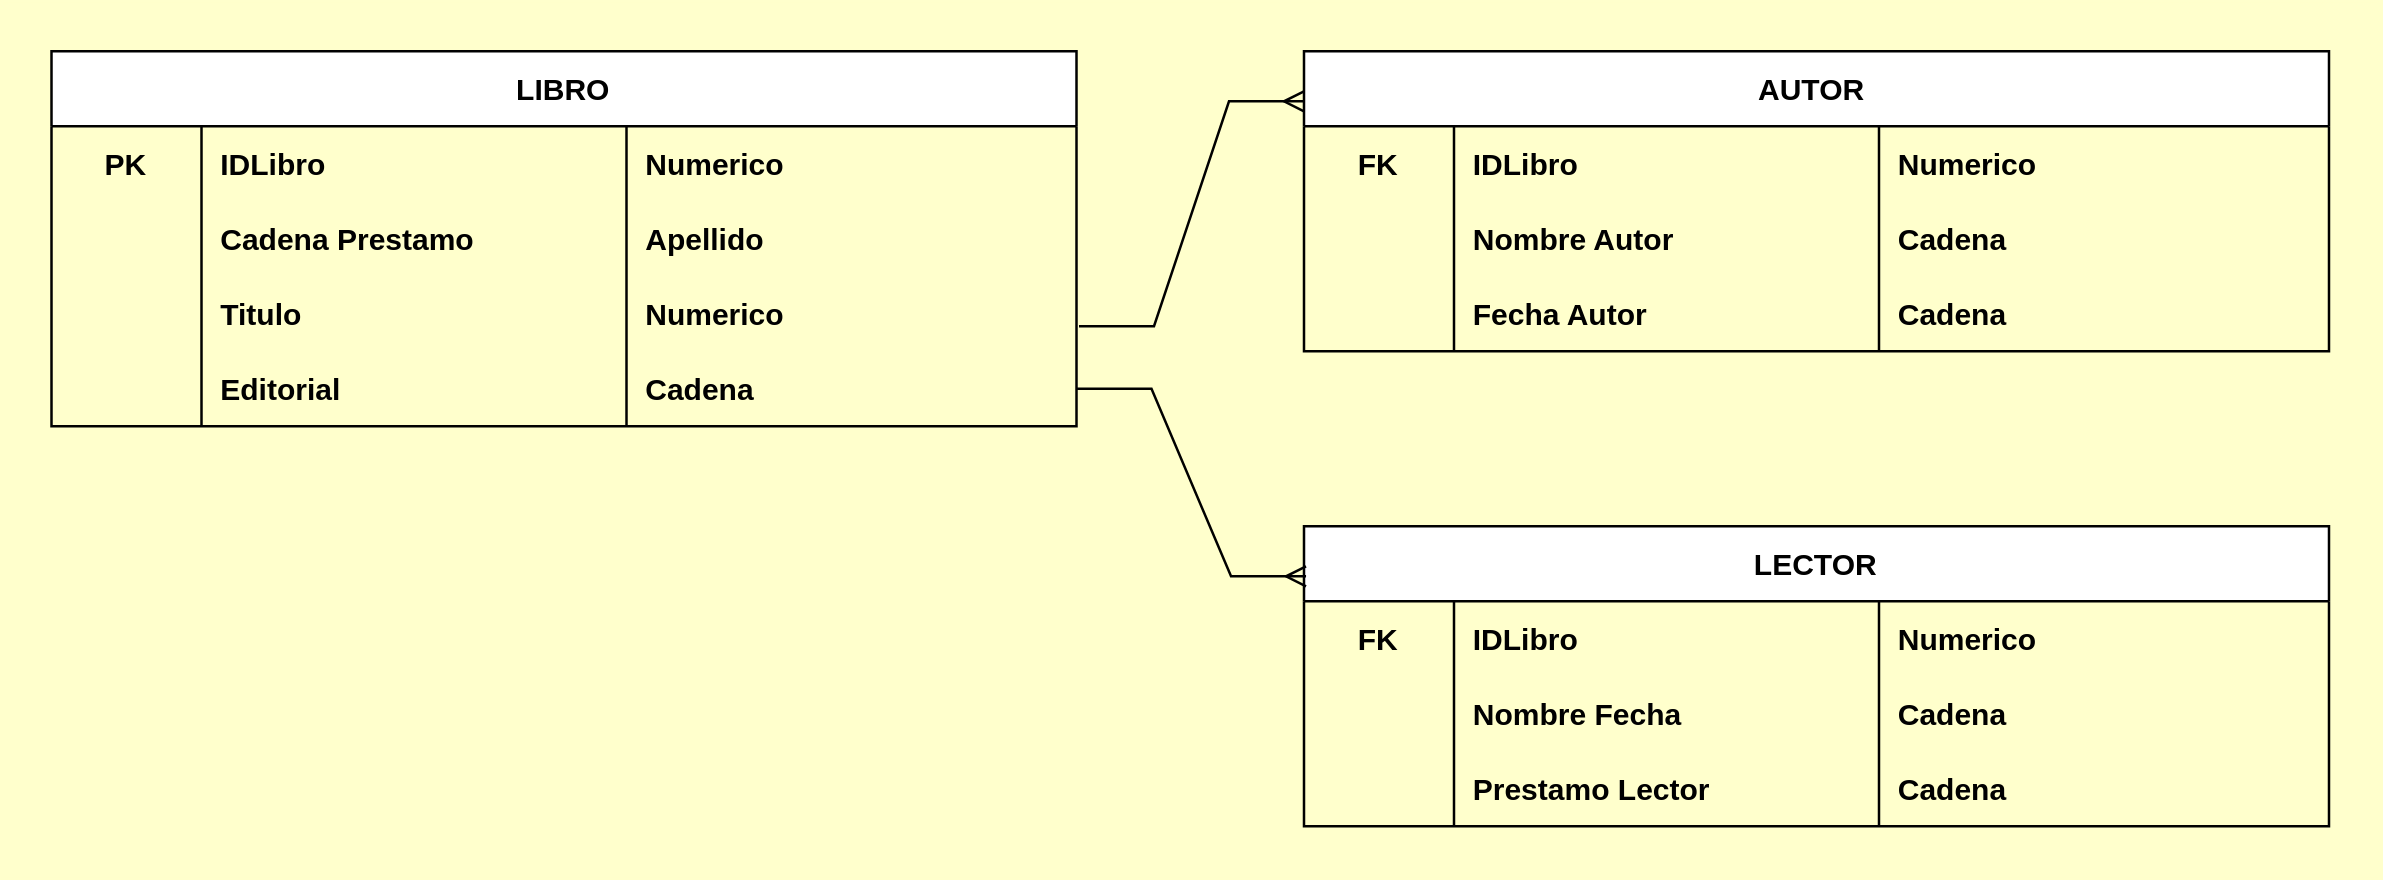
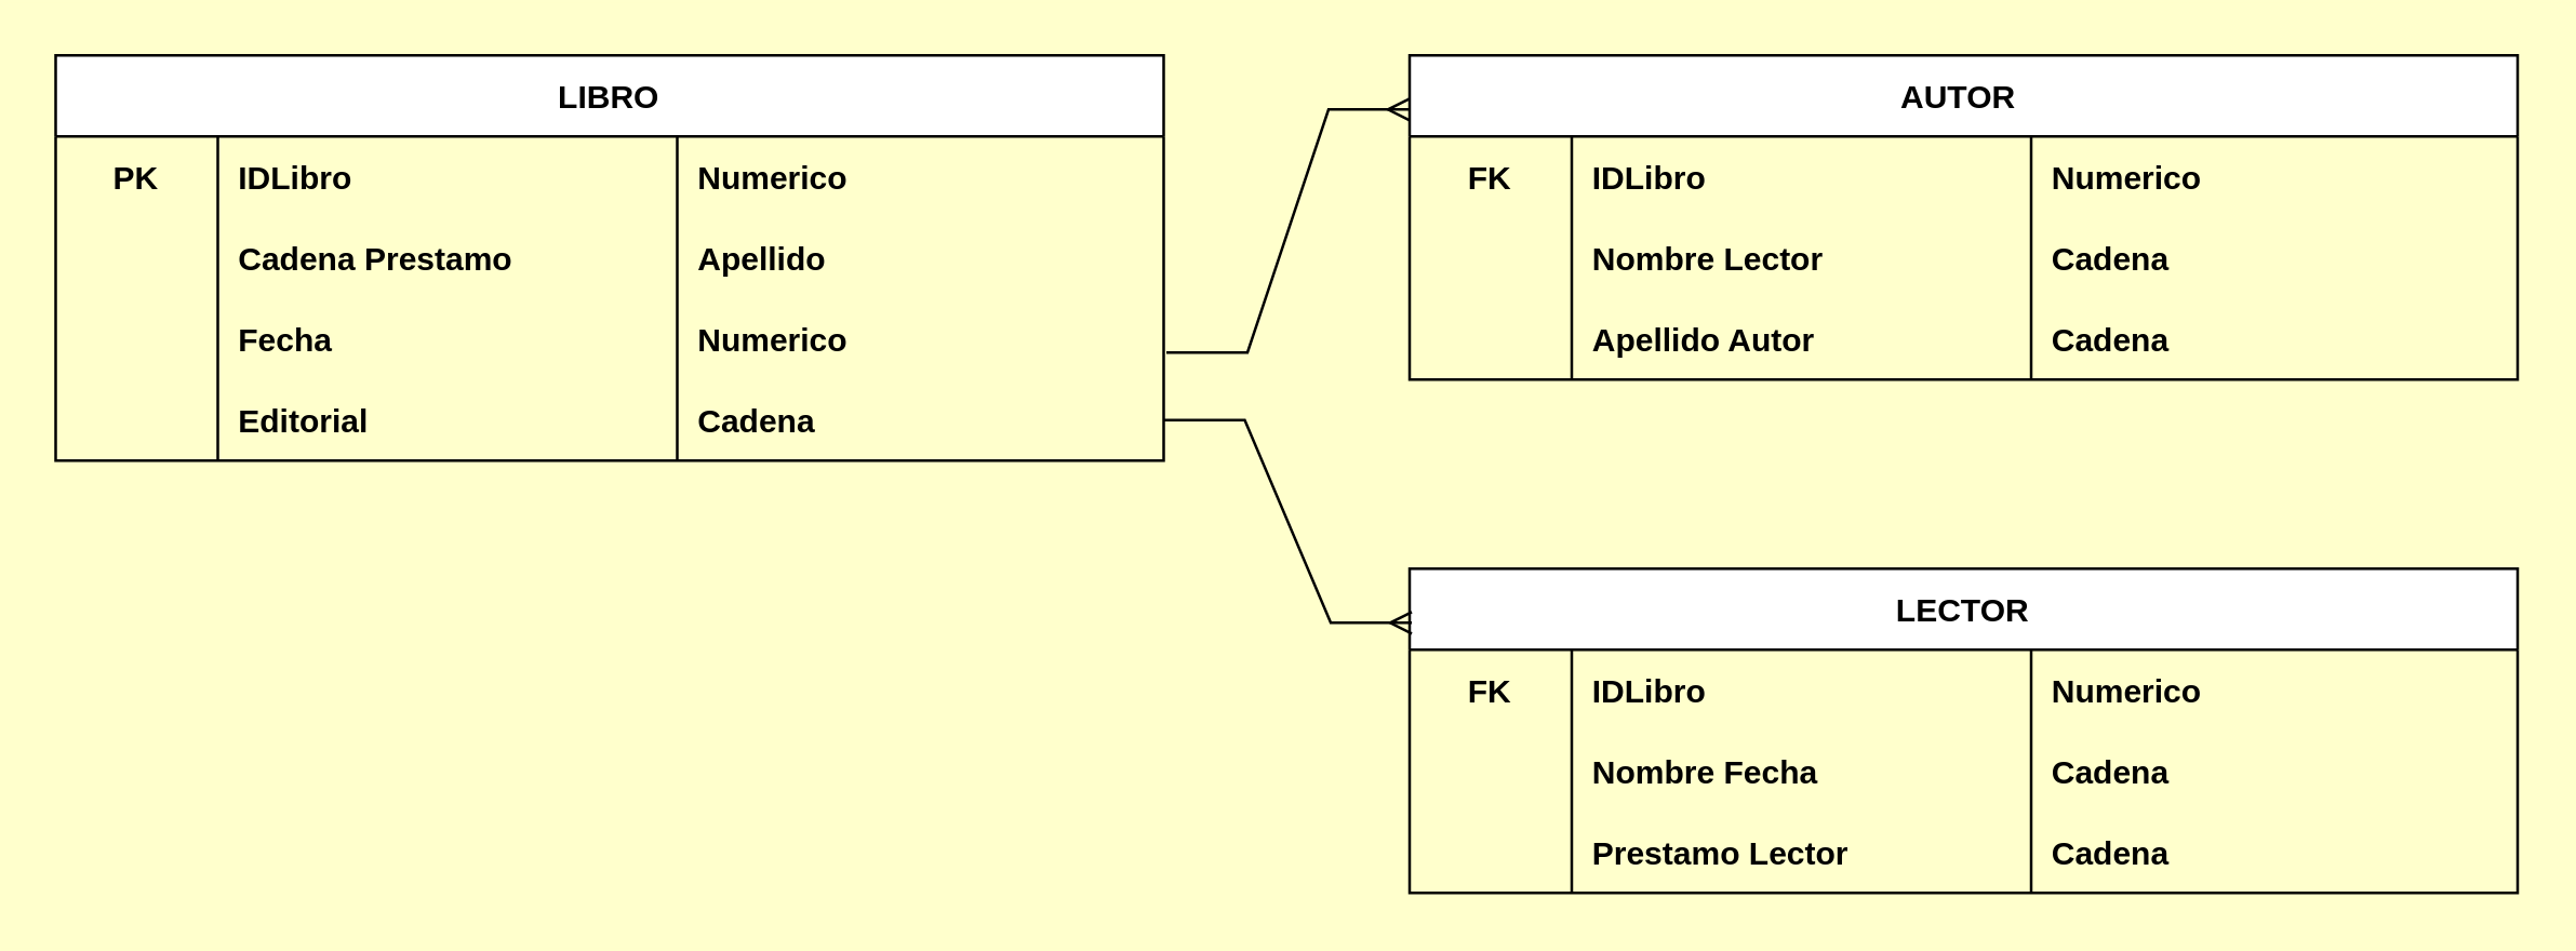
  <mxCell id="0" />
  <mxCell id="1" parent="0" />
  <mxCell id="2" value="LIBRO" style="shape=table;startSize=30;container=1;collapsible=1;childLayout=tableLayout;fixedRows=1;rowLines=0;fontStyle=1;align=center;resizeLast=1;" parent="1" vertex="1"><mxGeometry x="20" y="20" width="410" height="150" as="geometry" /></mxCell>
  <mxCell id="3" value="" style="shape=tableRow;horizontal=0;startSize=0;swimlaneHead=0;swimlaneBody=0;fillColor=none;collapsible=0;dropTarget=0;points=[[0,0.5],[1,0.5]];portConstraint=eastwest;top=0;left=0;right=0;bottom=0;" parent="2" vertex="1"><mxGeometry y="30" width="410" height="30" as="geometry" /></mxCell>
  <mxCell id="4" value="PK" style="shape=partialRectangle;connectable=0;fillColor=none;top=0;left=0;bottom=0;right=0;fontStyle=1;overflow=hidden;" parent="3" vertex="1"><mxGeometry width="60" height="30" as="geometry"><mxRectangle width="60" height="30" as="alternateBounds" /></mxGeometry></mxCell>
  <mxCell id="5" value="IDLibro" style="shape=partialRectangle;connectable=0;fillColor=none;top=0;left=0;bottom=0;right=0;align=left;spacingLeft=6;fontStyle=1;overflow=hidden;strokeColor=none;" parent="3" vertex="1"><mxGeometry x="60" width="170" height="30" as="geometry"><mxRectangle width="170" height="30" as="alternateBounds" /></mxGeometry></mxCell>
  <mxCell id="6" value="Numerico" style="shape=partialRectangle;connectable=0;fillColor=none;top=0;left=0;bottom=0;right=0;align=left;spacingLeft=6;fontStyle=1;overflow=hidden;" parent="3" vertex="1"><mxGeometry x="230" width="180" height="30" as="geometry"><mxRectangle width="180" height="30" as="alternateBounds" /></mxGeometry></mxCell>
  <mxCell id="7" style="shape=tableRow;horizontal=0;startSize=0;swimlaneHead=0;swimlaneBody=0;fillColor=none;collapsible=0;dropTarget=0;points=[[0,0.5],[1,0.5]];portConstraint=eastwest;top=0;left=0;right=0;bottom=0;" parent="2" vertex="1"><mxGeometry y="60" width="410" height="30" as="geometry" /></mxCell>
  <mxCell id="8" style="shape=partialRectangle;connectable=0;fillColor=none;top=0;left=0;bottom=0;right=0;fontStyle=1;overflow=hidden;" parent="7" vertex="1"><mxGeometry width="60" height="30" as="geometry"><mxRectangle width="60" height="30" as="alternateBounds" /></mxGeometry></mxCell>
  <mxCell id="9" value="Cadena Prestamo" style="shape=partialRectangle;connectable=0;fillColor=none;top=0;left=0;bottom=0;right=0;align=left;spacingLeft=6;fontStyle=1;overflow=hidden;" parent="7" vertex="1"><mxGeometry x="60" width="170" height="30" as="geometry"><mxRectangle width="170" height="30" as="alternateBounds" /></mxGeometry></mxCell>
  <mxCell id="10" value="Apellido" style="shape=partialRectangle;connectable=0;fillColor=none;top=0;left=0;bottom=0;right=0;align=left;spacingLeft=6;fontStyle=1;overflow=hidden;" parent="7" vertex="1"><mxGeometry x="230" width="180" height="30" as="geometry"><mxRectangle width="180" height="30" as="alternateBounds" /></mxGeometry></mxCell>
  <mxCell id="11" style="shape=tableRow;horizontal=0;startSize=0;swimlaneHead=0;swimlaneBody=0;fillColor=none;collapsible=0;dropTarget=0;points=[[0,0.5],[1,0.5]];portConstraint=eastwest;top=0;left=0;right=0;bottom=0;" parent="2" vertex="1"><mxGeometry y="90" width="410" height="30" as="geometry" /></mxCell>
  <mxCell id="12" style="shape=partialRectangle;connectable=0;fillColor=none;top=0;left=0;bottom=0;right=0;fontStyle=1;overflow=hidden;" parent="11" vertex="1"><mxGeometry width="60" height="30" as="geometry"><mxRectangle width="60" height="30" as="alternateBounds" /></mxGeometry></mxCell>
- <mxCell id="13" value="Titulo" style="shape=partialRectangle;connectable=0;fillColor=none;top=0;left=0;bottom=0;right=0;align=left;spacingLeft=6;fontStyle=1;overflow=hidden;strokeColor=none;" parent="11" vertex="1"><mxGeometry x="60" width="170" height="30" as="geometry"><mxRectangle width="170" height="30" as="alternateBounds" /></mxGeometry></mxCell>
+ <mxCell id="13" value="Fecha" style="shape=partialRectangle;connectable=0;fillColor=none;top=0;left=0;bottom=0;right=0;align=left;spacingLeft=6;fontStyle=1;overflow=hidden;strokeColor=none;" parent="11" vertex="1"><mxGeometry x="60" width="170" height="30" as="geometry"><mxRectangle width="170" height="30" as="alternateBounds" /></mxGeometry></mxCell>
  <mxCell id="14" value="Numerico" style="shape=partialRectangle;connectable=0;fillColor=none;top=0;left=0;bottom=0;right=0;align=left;spacingLeft=6;fontStyle=1;overflow=hidden;" parent="11" vertex="1"><mxGeometry x="230" width="180" height="30" as="geometry"><mxRectangle width="180" height="30" as="alternateBounds" /></mxGeometry></mxCell>
  <mxCell id="15" style="shape=tableRow;horizontal=0;startSize=0;swimlaneHead=0;swimlaneBody=0;fillColor=none;collapsible=0;dropTarget=0;points=[[0,0.5],[1,0.5]];portConstraint=eastwest;top=0;left=0;right=0;bottom=0;" parent="2" vertex="1"><mxGeometry y="120" width="410" height="30" as="geometry" /></mxCell>
  <mxCell id="16" value="" style="shape=partialRectangle;connectable=0;fillColor=none;top=0;left=0;bottom=0;right=0;fontStyle=1;overflow=hidden;" parent="15" vertex="1"><mxGeometry width="60" height="30" as="geometry"><mxRectangle width="60" height="30" as="alternateBounds" /></mxGeometry></mxCell>
  <mxCell id="17" value="Editorial" style="shape=partialRectangle;connectable=0;fillColor=none;top=0;left=0;bottom=0;right=0;align=left;spacingLeft=6;fontStyle=1;overflow=hidden;" parent="15" vertex="1"><mxGeometry x="60" width="170" height="30" as="geometry"><mxRectangle width="170" height="30" as="alternateBounds" /></mxGeometry></mxCell>
  <mxCell id="18" value="Cadena" style="shape=partialRectangle;connectable=0;fillColor=none;top=0;left=0;bottom=0;right=0;align=left;spacingLeft=6;fontStyle=1;overflow=hidden;" parent="15" vertex="1"><mxGeometry x="230" width="180" height="30" as="geometry"><mxRectangle width="180" height="30" as="alternateBounds" /></mxGeometry></mxCell>
  <mxCell id="19" value="AUTOR " style="shape=table;startSize=30;container=1;collapsible=1;childLayout=tableLayout;fixedRows=1;rowLines=0;fontStyle=1;align=center;resizeLast=1;" parent="1" vertex="1"><mxGeometry x="521" y="20" width="410" height="120" as="geometry" /></mxCell>
  <mxCell id="20" value="" style="shape=tableRow;horizontal=0;startSize=0;swimlaneHead=0;swimlaneBody=0;fillColor=none;collapsible=0;dropTarget=0;points=[[0,0.5],[1,0.5]];portConstraint=eastwest;top=0;left=0;right=0;bottom=0;" parent="19" vertex="1"><mxGeometry y="30" width="410" height="30" as="geometry" /></mxCell>
  <mxCell id="21" value="FK" style="shape=partialRectangle;connectable=0;fillColor=none;top=0;left=0;bottom=0;right=0;fontStyle=1;overflow=hidden;" parent="20" vertex="1"><mxGeometry width="60" height="30" as="geometry"><mxRectangle width="60" height="30" as="alternateBounds" /></mxGeometry></mxCell>
  <mxCell id="22" value="IDLibro" style="shape=partialRectangle;connectable=0;fillColor=none;top=0;left=0;bottom=0;right=0;align=left;spacingLeft=6;fontStyle=1;overflow=hidden;strokeColor=none;" parent="20" vertex="1"><mxGeometry x="60" width="170" height="30" as="geometry"><mxRectangle width="170" height="30" as="alternateBounds" /></mxGeometry></mxCell>
  <mxCell id="23" value="Numerico" style="shape=partialRectangle;connectable=0;fillColor=none;top=0;left=0;bottom=0;right=0;align=left;spacingLeft=6;fontStyle=1;overflow=hidden;" parent="20" vertex="1"><mxGeometry x="230" width="180" height="30" as="geometry"><mxRectangle width="180" height="30" as="alternateBounds" /></mxGeometry></mxCell>
  <mxCell id="24" style="shape=tableRow;horizontal=0;startSize=0;swimlaneHead=0;swimlaneBody=0;fillColor=none;collapsible=0;dropTarget=0;points=[[0,0.5],[1,0.5]];portConstraint=eastwest;top=0;left=0;right=0;bottom=0;" parent="19" vertex="1"><mxGeometry y="60" width="410" height="30" as="geometry" /></mxCell>
  <mxCell id="25" style="shape=partialRectangle;connectable=0;fillColor=none;top=0;left=0;bottom=0;right=0;fontStyle=1;overflow=hidden;" parent="24" vertex="1"><mxGeometry width="60" height="30" as="geometry"><mxRectangle width="60" height="30" as="alternateBounds" /></mxGeometry></mxCell>
- <mxCell id="26" value="Nombre Autor" style="shape=partialRectangle;connectable=0;fillColor=none;top=0;left=0;bottom=0;right=0;align=left;spacingLeft=6;fontStyle=1;overflow=hidden;" parent="24" vertex="1"><mxGeometry x="60" width="170" height="30" as="geometry"><mxRectangle width="170" height="30" as="alternateBounds" /></mxGeometry></mxCell>
+ <mxCell id="26" value="Nombre Lector" style="shape=partialRectangle;connectable=0;fillColor=none;top=0;left=0;bottom=0;right=0;align=left;spacingLeft=6;fontStyle=1;overflow=hidden;" parent="24" vertex="1"><mxGeometry x="60" width="170" height="30" as="geometry"><mxRectangle width="170" height="30" as="alternateBounds" /></mxGeometry></mxCell>
  <mxCell id="27" value="Cadena" style="shape=partialRectangle;connectable=0;fillColor=none;top=0;left=0;bottom=0;right=0;align=left;spacingLeft=6;fontStyle=1;overflow=hidden;" parent="24" vertex="1"><mxGeometry x="230" width="180" height="30" as="geometry"><mxRectangle width="180" height="30" as="alternateBounds" /></mxGeometry></mxCell>
  <mxCell id="28" style="shape=tableRow;horizontal=0;startSize=0;swimlaneHead=0;swimlaneBody=0;fillColor=none;collapsible=0;dropTarget=0;points=[[0,0.5],[1,0.5]];portConstraint=eastwest;top=0;left=0;right=0;bottom=0;" parent="19" vertex="1"><mxGeometry y="90" width="410" height="30" as="geometry" /></mxCell>
  <mxCell id="29" style="shape=partialRectangle;connectable=0;fillColor=none;top=0;left=0;bottom=0;right=0;fontStyle=1;overflow=hidden;" parent="28" vertex="1"><mxGeometry width="60" height="30" as="geometry"><mxRectangle width="60" height="30" as="alternateBounds" /></mxGeometry></mxCell>
- <mxCell id="30" value="Fecha Autor" style="shape=partialRectangle;connectable=0;fillColor=none;top=0;left=0;bottom=0;right=0;align=left;spacingLeft=6;fontStyle=1;overflow=hidden;strokeColor=none;" parent="28" vertex="1"><mxGeometry x="60" width="170" height="30" as="geometry"><mxRectangle width="170" height="30" as="alternateBounds" /></mxGeometry></mxCell>
+ <mxCell id="30" value="Apellido Autor" style="shape=partialRectangle;connectable=0;fillColor=none;top=0;left=0;bottom=0;right=0;align=left;spacingLeft=6;fontStyle=1;overflow=hidden;strokeColor=none;" parent="28" vertex="1"><mxGeometry x="60" width="170" height="30" as="geometry"><mxRectangle width="170" height="30" as="alternateBounds" /></mxGeometry></mxCell>
  <mxCell id="31" value="Cadena" style="shape=partialRectangle;connectable=0;fillColor=none;top=0;left=0;bottom=0;right=0;align=left;spacingLeft=6;fontStyle=1;overflow=hidden;" parent="28" vertex="1"><mxGeometry x="230" width="180" height="30" as="geometry"><mxRectangle width="180" height="30" as="alternateBounds" /></mxGeometry></mxCell>
  <mxCell id="32" value="LECTOR" style="shape=table;startSize=30;container=1;collapsible=1;childLayout=tableLayout;fixedRows=1;rowLines=0;fontStyle=1;align=center;resizeLast=1;" parent="1" vertex="1"><mxGeometry x="521" y="210" width="410" height="120" as="geometry" /></mxCell>
  <mxCell id="33" value="" style="shape=tableRow;horizontal=0;startSize=0;swimlaneHead=0;swimlaneBody=0;fillColor=none;collapsible=0;dropTarget=0;points=[[0,0.5],[1,0.5]];portConstraint=eastwest;top=0;left=0;right=0;bottom=0;" parent="32" vertex="1"><mxGeometry y="30" width="410" height="30" as="geometry" /></mxCell>
  <mxCell id="34" value="FK" style="shape=partialRectangle;connectable=0;fillColor=none;top=0;left=0;bottom=0;right=0;fontStyle=1;overflow=hidden;" parent="33" vertex="1"><mxGeometry width="60" height="30" as="geometry"><mxRectangle width="60" height="30" as="alternateBounds" /></mxGeometry></mxCell>
  <mxCell id="35" value="IDLibro" style="shape=partialRectangle;connectable=0;fillColor=none;top=0;left=0;bottom=0;right=0;align=left;spacingLeft=6;fontStyle=1;overflow=hidden;strokeColor=none;" parent="33" vertex="1"><mxGeometry x="60" width="170" height="30" as="geometry"><mxRectangle width="170" height="30" as="alternateBounds" /></mxGeometry></mxCell>
  <mxCell id="36" value="Numerico" style="shape=partialRectangle;connectable=0;fillColor=none;top=0;left=0;bottom=0;right=0;align=left;spacingLeft=6;fontStyle=1;overflow=hidden;" parent="33" vertex="1"><mxGeometry x="230" width="180" height="30" as="geometry"><mxRectangle width="180" height="30" as="alternateBounds" /></mxGeometry></mxCell>
  <mxCell id="37" style="shape=tableRow;horizontal=0;startSize=0;swimlaneHead=0;swimlaneBody=0;fillColor=none;collapsible=0;dropTarget=0;points=[[0,0.5],[1,0.5]];portConstraint=eastwest;top=0;left=0;right=0;bottom=0;" parent="32" vertex="1"><mxGeometry y="60" width="410" height="30" as="geometry" /></mxCell>
  <mxCell id="38" style="shape=partialRectangle;connectable=0;fillColor=none;top=0;left=0;bottom=0;right=0;fontStyle=1;overflow=hidden;" parent="37" vertex="1"><mxGeometry width="60" height="30" as="geometry"><mxRectangle width="60" height="30" as="alternateBounds" /></mxGeometry></mxCell>
  <mxCell id="39" value="Nombre Fecha" style="shape=partialRectangle;connectable=0;fillColor=none;top=0;left=0;bottom=0;right=0;align=left;spacingLeft=6;fontStyle=1;overflow=hidden;" parent="37" vertex="1"><mxGeometry x="60" width="170" height="30" as="geometry"><mxRectangle width="170" height="30" as="alternateBounds" /></mxGeometry></mxCell>
  <mxCell id="40" value="Cadena" style="shape=partialRectangle;connectable=0;fillColor=none;top=0;left=0;bottom=0;right=0;align=left;spacingLeft=6;fontStyle=1;overflow=hidden;" parent="37" vertex="1"><mxGeometry x="230" width="180" height="30" as="geometry"><mxRectangle width="180" height="30" as="alternateBounds" /></mxGeometry></mxCell>
  <mxCell id="41" style="shape=tableRow;horizontal=0;startSize=0;swimlaneHead=0;swimlaneBody=0;fillColor=none;collapsible=0;dropTarget=0;points=[[0,0.5],[1,0.5]];portConstraint=eastwest;top=0;left=0;right=0;bottom=0;" parent="32" vertex="1"><mxGeometry y="90" width="410" height="30" as="geometry" /></mxCell>
  <mxCell id="42" style="shape=partialRectangle;connectable=0;fillColor=none;top=0;left=0;bottom=0;right=0;fontStyle=1;overflow=hidden;" parent="41" vertex="1"><mxGeometry width="60" height="30" as="geometry"><mxRectangle width="60" height="30" as="alternateBounds" /></mxGeometry></mxCell>
  <mxCell id="43" value="Prestamo Lector" style="shape=partialRectangle;connectable=0;fillColor=none;top=0;left=0;bottom=0;right=0;align=left;spacingLeft=6;fontStyle=1;overflow=hidden;strokeColor=none;" parent="41" vertex="1"><mxGeometry x="60" width="170" height="30" as="geometry"><mxRectangle width="170" height="30" as="alternateBounds" /></mxGeometry></mxCell>
  <mxCell id="44" value="Cadena" style="shape=partialRectangle;connectable=0;fillColor=none;top=0;left=0;bottom=0;right=0;align=left;spacingLeft=6;fontStyle=1;overflow=hidden;" parent="41" vertex="1"><mxGeometry x="230" width="180" height="30" as="geometry"><mxRectangle width="180" height="30" as="alternateBounds" /></mxGeometry></mxCell>
  <mxCell id="45" value="" style="edgeStyle=entityRelationEdgeStyle;fontSize=12;html=1;endArrow=ERmany;rounded=0;entryX=0;entryY=0.167;entryDx=0;entryDy=0;entryPerimeter=0;" parent="1" target="19" edge="1"><mxGeometry width="100" height="100" relative="1" as="geometry"><mxPoint x="431" y="130" as="sourcePoint" /><mxPoint x="511" y="30" as="targetPoint" /></mxGeometry></mxCell>
  <mxCell id="46" value="" style="edgeStyle=entityRelationEdgeStyle;fontSize=12;html=1;endArrow=ERmany;rounded=0;entryX=0.002;entryY=0.167;entryDx=0;entryDy=0;entryPerimeter=0;" parent="1" source="15" target="32" edge="1"><mxGeometry width="100" height="100" relative="1" as="geometry"><mxPoint x="411" y="339.96" as="sourcePoint" /><mxPoint x="481" y="250" as="targetPoint" /></mxGeometry></mxCell>
